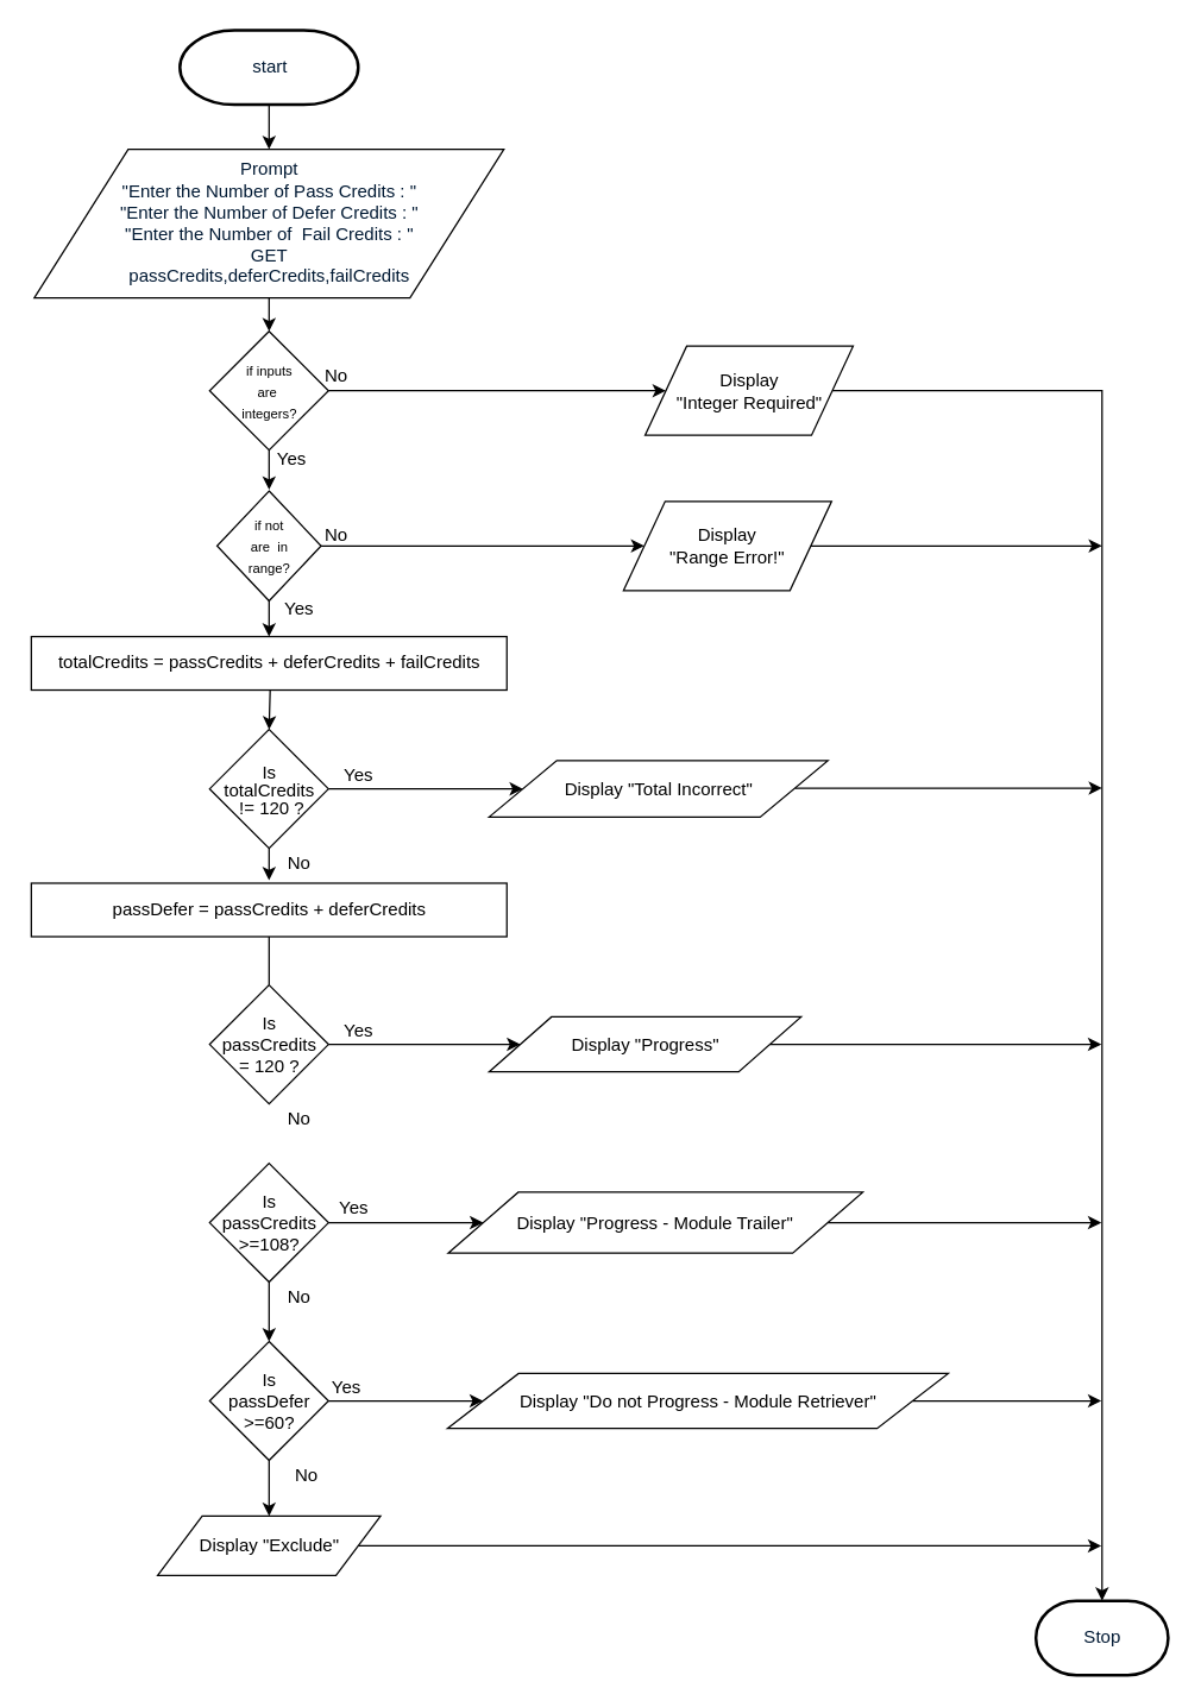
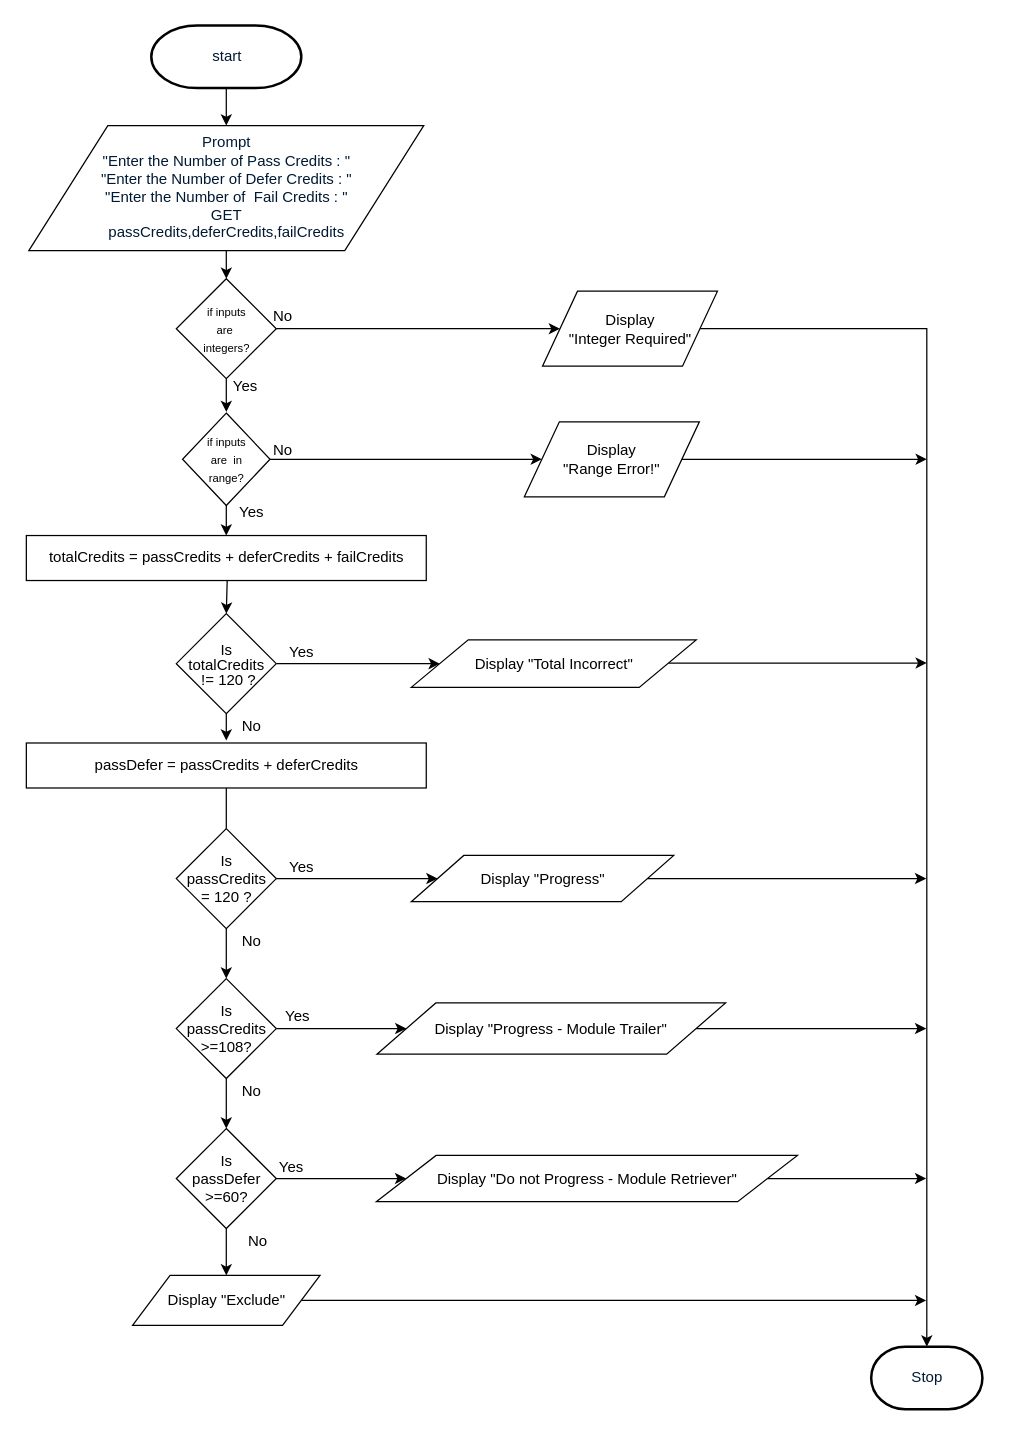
  <mxCell id="0" />
  <mxCell id="1" parent="0" />
  <mxCell id="2" style="edgeStyle=orthogonalEdgeStyle;rounded=0;orthogonalLoop=1;jettySize=auto;html=1;exitX=0.5;exitY=1;exitDx=0;exitDy=0;exitPerimeter=0;entryX=0.5;entryY=0;entryDx=0;entryDy=0;" parent="1" source="3" target="54" edge="1"><mxGeometry relative="1" as="geometry" /></mxCell>
  <mxCell id="3" value="start" style="shape=mxgraph.flowchart.terminator;fillColor=#FFFFFF;strokeColor=#000000;strokeWidth=2;gradientColor=none;gradientDirection=north;fontColor=#001933;fontStyle=0;html=1;" parent="1" vertex="1"><mxGeometry x="120.5" y="20" width="120" height="50" as="geometry" /></mxCell>
  <mxCell id="4" style="edgeStyle=orthogonalEdgeStyle;rounded=0;orthogonalLoop=1;jettySize=auto;html=1;entryX=0;entryY=0.5;entryDx=0;entryDy=0;" parent="1" source="6" target="15" edge="1"><mxGeometry relative="1" as="geometry" /></mxCell>
  <mxCell id="5" style="edgeStyle=orthogonalEdgeStyle;rounded=0;orthogonalLoop=1;jettySize=auto;html=1;exitX=0.5;exitY=1;exitDx=0;exitDy=0;entryX=0.5;entryY=-0.012;entryDx=0;entryDy=0;entryPerimeter=0;" edge="1" parent="1" source="6" target="55"><mxGeometry relative="1" as="geometry" /></mxCell>
  <mxCell id="6" value="&lt;font style=&quot;font-size: 9px&quot;&gt;if inputs&lt;br&gt;are&amp;nbsp;&lt;br&gt;integers?&lt;/font&gt;" style="rhombus;whiteSpace=wrap;html=1;" parent="1" vertex="1"><mxGeometry x="140.5" y="222.5" width="80" height="80" as="geometry" /></mxCell>
  <mxCell id="7" value="Yes" style="text;html=1;strokeColor=none;fillColor=none;align=center;verticalAlign=middle;whiteSpace=wrap;rounded=0;" parent="1" vertex="1"><mxGeometry x="175.5" y="299" width="40" height="20" as="geometry" /></mxCell>
  <mxCell id="8" style="edgeStyle=orthogonalEdgeStyle;rounded=0;orthogonalLoop=1;jettySize=auto;html=1;entryX=0.5;entryY=0;entryDx=0;entryDy=0;" parent="1" source="55" target="17" edge="1"><mxGeometry relative="1" as="geometry"><mxPoint x="180.5" y="475.5" as="targetPoint" /><mxPoint x="181" y="357.5" as="sourcePoint" /></mxGeometry></mxCell>
  <mxCell id="9" style="edgeStyle=orthogonalEdgeStyle;rounded=0;orthogonalLoop=1;jettySize=auto;html=1;exitX=1;exitY=0.5;exitDx=0;exitDy=0;" parent="1" source="55" target="13" edge="1"><mxGeometry relative="1" as="geometry"><mxPoint x="540.5" y="395.5" as="targetPoint" /></mxGeometry></mxCell>
  <mxCell id="10" value="" style="endArrow=classic;html=1;exitX=0.5;exitY=1;exitDx=0;exitDy=0;" parent="1" source="55" edge="1"><mxGeometry width="50" height="50" relative="1" as="geometry"><mxPoint x="408.5" y="401.5" as="sourcePoint" /><mxPoint x="180.5" y="381.5" as="targetPoint" /></mxGeometry></mxCell>
  <mxCell id="11" value="Yes" style="text;html=1;strokeColor=none;fillColor=none;align=center;verticalAlign=middle;whiteSpace=wrap;rounded=0;" parent="1" vertex="1"><mxGeometry x="180.5" y="400" width="40" height="20" as="geometry" /></mxCell>
  <mxCell id="12" style="edgeStyle=orthogonalEdgeStyle;rounded=0;orthogonalLoop=1;jettySize=auto;html=1;" parent="1" source="13" edge="1"><mxGeometry relative="1" as="geometry"><mxPoint x="741" y="367" as="targetPoint" /><Array as="points"><mxPoint x="719" y="367" /><mxPoint x="719" y="367" /></Array></mxGeometry></mxCell>
  <mxCell id="13" value="Display&lt;br&gt;&quot;Range Error!&quot;" style="shape=parallelogram;perimeter=parallelogramPerimeter;whiteSpace=wrap;html=1;" parent="1" vertex="1"><mxGeometry x="419" y="337" width="140" height="60" as="geometry" /></mxCell>
  <mxCell id="14" style="edgeStyle=orthogonalEdgeStyle;rounded=0;orthogonalLoop=1;jettySize=auto;html=1;exitX=1;exitY=0.5;exitDx=0;exitDy=0;" edge="1" parent="1" source="15" target="37"><mxGeometry relative="1" as="geometry" /></mxCell>
  <mxCell id="15" value="Display&lt;br&gt;&quot;Integer Required&quot;" style="shape=parallelogram;perimeter=parallelogramPerimeter;whiteSpace=wrap;html=1;" parent="1" vertex="1"><mxGeometry x="433.5" y="232.5" width="140" height="60" as="geometry" /></mxCell>
  <mxCell id="16" style="edgeStyle=orthogonalEdgeStyle;rounded=0;orthogonalLoop=1;jettySize=auto;html=1;exitX=0.5;exitY=1;exitDx=0;exitDy=0;entryX=0;entryY=0.5;entryDx=0;entryDy=0;" parent="1" target="22" edge="1"><mxGeometry relative="1" as="geometry"><mxPoint x="180.707" y="437.586" as="sourcePoint" /></mxGeometry></mxCell>
  <mxCell id="17" value="&lt;span style=&quot;text-align: left&quot;&gt;totalCredits = passCredits + deferCredits + failCredits&lt;/span&gt;" style="rounded=0;whiteSpace=wrap;html=1;" parent="1" vertex="1"><mxGeometry x="20.5" y="428" width="320" height="36" as="geometry" /></mxCell>
  <mxCell id="18" value="No" style="text;html=1;strokeColor=none;fillColor=none;align=center;verticalAlign=middle;whiteSpace=wrap;rounded=0;" parent="1" vertex="1"><mxGeometry x="205.5" y="242.5" width="40" height="20" as="geometry" /></mxCell>
  <mxCell id="19" value="No" style="text;html=1;strokeColor=none;fillColor=none;align=center;verticalAlign=middle;whiteSpace=wrap;rounded=0;" parent="1" vertex="1"><mxGeometry x="205.5" y="349.5" width="40" height="20" as="geometry" /></mxCell>
  <mxCell id="20" style="edgeStyle=orthogonalEdgeStyle;rounded=0;orthogonalLoop=1;jettySize=auto;html=1;exitX=1;exitY=0.5;exitDx=0;exitDy=0;entryX=0.5;entryY=0;entryDx=0;entryDy=0;" parent="1" source="22" edge="1"><mxGeometry relative="1" as="geometry"><mxPoint x="180.5" y="592" as="targetPoint" /></mxGeometry></mxCell>
  <mxCell id="21" value="" style="edgeStyle=orthogonalEdgeStyle;rounded=0;orthogonalLoop=1;jettySize=auto;html=1;" parent="1" source="22" target="39" edge="1"><mxGeometry relative="1" as="geometry" /></mxCell>
  <mxCell id="22" value="&lt;p style=&quot;line-height: 100%&quot;&gt;Is&lt;br&gt;totalCredits&lt;br&gt;&amp;nbsp;!= 120 ?&lt;br style=&quot;font-size: 1px&quot;&gt;&lt;/p&gt;" style="rhombus;whiteSpace=wrap;html=1;direction=south;" parent="1" vertex="1"><mxGeometry x="140.5" y="490.5" width="80" height="80" as="geometry" /></mxCell>
+ <mxCell id="23" style="edgeStyle=orthogonalEdgeStyle;rounded=0;orthogonalLoop=1;jettySize=auto;html=1;exitX=0.5;exitY=1;exitDx=0;exitDy=0;entryX=0.5;entryY=0;entryDx=0;entryDy=0;" parent="1" source="25" target="28" edge="1"><mxGeometry relative="1" as="geometry" /></mxCell>
  <mxCell id="24" value="" style="edgeStyle=orthogonalEdgeStyle;rounded=0;orthogonalLoop=1;jettySize=auto;html=1;" parent="1" source="25" target="41" edge="1"><mxGeometry relative="1" as="geometry" /></mxCell>
  <mxCell id="25" value="Is&lt;br&gt;passCredits&lt;br&gt;= 120 ?" style="rhombus;whiteSpace=wrap;html=1;" parent="1" vertex="1"><mxGeometry x="140.5" y="662.5" width="80" height="80" as="geometry" /></mxCell>
  <mxCell id="26" style="edgeStyle=orthogonalEdgeStyle;rounded=0;orthogonalLoop=1;jettySize=auto;html=1;exitX=0.5;exitY=1;exitDx=0;exitDy=0;entryX=0.5;entryY=0;entryDx=0;entryDy=0;" parent="1" source="28" target="31" edge="1"><mxGeometry relative="1" as="geometry" /></mxCell>
  <mxCell id="27" value="" style="edgeStyle=orthogonalEdgeStyle;rounded=0;orthogonalLoop=1;jettySize=auto;html=1;" parent="1" source="28" target="43" edge="1"><mxGeometry relative="1" as="geometry" /></mxCell>
  <mxCell id="28" value="Is&lt;br&gt;passCredits&lt;br&gt;&amp;gt;=108?" style="rhombus;whiteSpace=wrap;html=1;" parent="1" vertex="1"><mxGeometry x="140.5" y="782.5" width="80" height="80" as="geometry" /></mxCell>
  <mxCell id="29" value="" style="edgeStyle=orthogonalEdgeStyle;rounded=0;orthogonalLoop=1;jettySize=auto;html=1;" parent="1" source="31" target="45" edge="1"><mxGeometry relative="1" as="geometry" /></mxCell>
  <mxCell id="30" style="edgeStyle=orthogonalEdgeStyle;rounded=0;orthogonalLoop=1;jettySize=auto;html=1;exitX=0.5;exitY=1;exitDx=0;exitDy=0;entryX=0.5;entryY=0;entryDx=0;entryDy=0;" parent="1" source="31" target="36" edge="1"><mxGeometry relative="1" as="geometry" /></mxCell>
  <mxCell id="31" value="Is&lt;br&gt;passDefer&lt;br&gt;&amp;gt;=60?" style="rhombus;whiteSpace=wrap;html=1;" parent="1" vertex="1"><mxGeometry x="140.5" y="902.5" width="80" height="80" as="geometry" /></mxCell>
  <mxCell id="32" value="No" style="text;html=1;strokeColor=none;fillColor=none;align=center;verticalAlign=middle;whiteSpace=wrap;rounded=0;" parent="1" vertex="1"><mxGeometry x="180.5" y="570.5" width="40" height="20" as="geometry" /></mxCell>
  <mxCell id="33" value="No" style="text;html=1;strokeColor=none;fillColor=none;align=center;verticalAlign=middle;whiteSpace=wrap;rounded=0;" parent="1" vertex="1"><mxGeometry x="180.5" y="742.5" width="40" height="20" as="geometry" /></mxCell>
  <mxCell id="34" value="No" style="text;html=1;strokeColor=none;fillColor=none;align=center;verticalAlign=middle;whiteSpace=wrap;rounded=0;" parent="1" vertex="1"><mxGeometry x="180.5" y="862.5" width="40" height="20" as="geometry" /></mxCell>
  <mxCell id="35" style="edgeStyle=orthogonalEdgeStyle;rounded=0;orthogonalLoop=1;jettySize=auto;html=1;" parent="1" source="36" edge="1"><mxGeometry relative="1" as="geometry"><mxPoint x="740.5" y="1040" as="targetPoint" /></mxGeometry></mxCell>
  <mxCell id="36" value="Display &quot;Exclude&quot;" style="shape=parallelogram;perimeter=parallelogramPerimeter;whiteSpace=wrap;html=1;" parent="1" vertex="1"><mxGeometry x="105.5" y="1020" width="150" height="40" as="geometry" /></mxCell>
  <mxCell id="37" value="Stop" style="shape=mxgraph.flowchart.terminator;fillColor=#FFFFFF;strokeColor=#000000;strokeWidth=2;gradientColor=none;gradientDirection=north;fontColor=#001933;fontStyle=0;html=1;" parent="1" vertex="1"><mxGeometry x="696.5" y="1077" width="89" height="50" as="geometry" /></mxCell>
  <mxCell id="38" style="edgeStyle=orthogonalEdgeStyle;rounded=0;orthogonalLoop=1;jettySize=auto;html=1;" parent="1" source="39" edge="1"><mxGeometry relative="1" as="geometry"><mxPoint x="741" y="530" as="targetPoint" /></mxGeometry></mxCell>
  <mxCell id="39" value="Display &quot;Total Incorrect&quot;" style="shape=parallelogram;perimeter=parallelogramPerimeter;whiteSpace=wrap;html=1;" parent="1" vertex="1"><mxGeometry x="328.5" y="511.5" width="228" height="38" as="geometry" /></mxCell>
  <mxCell id="40" style="edgeStyle=orthogonalEdgeStyle;rounded=0;orthogonalLoop=1;jettySize=auto;html=1;" parent="1" source="41" edge="1"><mxGeometry relative="1" as="geometry"><mxPoint x="740.5" y="702.5" as="targetPoint" /></mxGeometry></mxCell>
  <mxCell id="41" value="Display &quot;Progress&quot;" style="shape=parallelogram;perimeter=parallelogramPerimeter;whiteSpace=wrap;html=1;" parent="1" vertex="1"><mxGeometry x="328.5" y="684" width="210" height="37" as="geometry" /></mxCell>
  <mxCell id="42" style="edgeStyle=orthogonalEdgeStyle;rounded=0;orthogonalLoop=1;jettySize=auto;html=1;" parent="1" source="43" edge="1"><mxGeometry relative="1" as="geometry"><mxPoint x="740.5" y="822.5" as="targetPoint" /></mxGeometry></mxCell>
  <mxCell id="43" value="Display &quot;Progress - Module Trailer&quot;" style="shape=parallelogram;perimeter=parallelogramPerimeter;whiteSpace=wrap;html=1;size=0.169;" parent="1" vertex="1"><mxGeometry x="301" y="802" width="279" height="41" as="geometry" /></mxCell>
  <mxCell id="44" style="edgeStyle=orthogonalEdgeStyle;rounded=0;orthogonalLoop=1;jettySize=auto;html=1;" parent="1" source="45" edge="1"><mxGeometry relative="1" as="geometry"><mxPoint x="740.5" y="942.5" as="targetPoint" /></mxGeometry></mxCell>
  <mxCell id="45" value="Display &quot;Do not Progress - Module Retriever&quot;" style="shape=parallelogram;perimeter=parallelogramPerimeter;whiteSpace=wrap;html=1;size=0.142;" parent="1" vertex="1"><mxGeometry x="300.5" y="924" width="337" height="37" as="geometry" /></mxCell>
  <mxCell id="46" value="" style="edgeStyle=orthogonalEdgeStyle;rounded=0;orthogonalLoop=1;jettySize=auto;html=1;endArrow=none;" parent="1" source="47" target="25" edge="1"><mxGeometry relative="1" as="geometry" /></mxCell>
  <mxCell id="47" value="&lt;span style=&quot;text-align: left&quot;&gt;passDefer = passCredits + deferCredits&lt;/span&gt;" style="rounded=0;whiteSpace=wrap;html=1;" parent="1" vertex="1"><mxGeometry x="20.5" y="594" width="320" height="36" as="geometry" /></mxCell>
  <mxCell id="48" value="Yes" style="text;html=1;strokeColor=none;fillColor=none;align=center;verticalAlign=middle;whiteSpace=wrap;rounded=0;" parent="1" vertex="1"><mxGeometry x="220.5" y="511.5" width="40" height="20" as="geometry" /></mxCell>
  <mxCell id="49" value="Yes" style="text;html=1;strokeColor=none;fillColor=none;align=center;verticalAlign=middle;whiteSpace=wrap;rounded=0;" parent="1" vertex="1"><mxGeometry x="220.5" y="684" width="40" height="20" as="geometry" /></mxCell>
  <mxCell id="50" value="Yes" style="text;html=1;resizable=0;points=[];autosize=1;align=left;verticalAlign=top;spacingTop=-4;" parent="1" vertex="1"><mxGeometry x="225.5" y="802.5" width="30" height="20" as="geometry" /></mxCell>
  <mxCell id="51" value="Yes" style="text;html=1;resizable=0;points=[];autosize=1;align=left;verticalAlign=top;spacingTop=-4;" parent="1" vertex="1"><mxGeometry x="220.5" y="924" width="30" height="20" as="geometry" /></mxCell>
  <mxCell id="52" value="No" style="text;html=1;strokeColor=none;fillColor=none;align=center;verticalAlign=middle;whiteSpace=wrap;rounded=0;" parent="1" vertex="1"><mxGeometry x="185.5" y="982.5" width="40" height="20" as="geometry" /></mxCell>
  <mxCell id="53" style="edgeStyle=orthogonalEdgeStyle;rounded=0;orthogonalLoop=1;jettySize=auto;html=1;exitX=0.5;exitY=1;exitDx=0;exitDy=0;entryX=0.5;entryY=0;entryDx=0;entryDy=0;" edge="1" parent="1" source="54" target="6"><mxGeometry relative="1" as="geometry" /></mxCell>
  <mxCell id="54" value="&lt;span style=&quot;color: rgb(0 , 25 , 51)&quot;&gt;Prompt&lt;/span&gt;&lt;br style=&quot;color: rgb(0 , 25 , 51)&quot;&gt;&lt;span style=&quot;color: rgb(0 , 25 , 51)&quot;&gt;&quot;Enter the Number of Pass Credits : &quot;&lt;/span&gt;&lt;br style=&quot;color: rgb(0 , 25 , 51)&quot;&gt;&lt;span style=&quot;color: rgb(0 , 25 , 51)&quot;&gt;&quot;Enter the Number of Defer Credits : &quot;&lt;/span&gt;&lt;br style=&quot;color: rgb(0 , 25 , 51)&quot;&gt;&lt;span style=&quot;color: rgb(0 , 25 , 51)&quot;&gt;&quot;Enter the Number of&amp;nbsp; Fail Credits : &quot;&lt;/span&gt;&lt;br style=&quot;color: rgb(0 , 25 , 51)&quot;&gt;&lt;span style=&quot;color: rgb(0 , 25 , 51)&quot;&gt;GET&lt;/span&gt;&lt;br style=&quot;color: rgb(0 , 25 , 51)&quot;&gt;&lt;span style=&quot;color: rgb(0 , 25 , 51)&quot;&gt;passCredits,deferCredits,failCredits&lt;/span&gt;" style="shape=parallelogram;perimeter=parallelogramPerimeter;whiteSpace=wrap;html=1;" parent="1" vertex="1"><mxGeometry x="22.5" y="100" width="316" height="100" as="geometry" /></mxCell>
- <mxCell id="55" value="&lt;font style=&quot;font-size: 9px&quot;&gt;if not&lt;br&gt;are&amp;nbsp; in&lt;br&gt;range?&lt;/font&gt;" style="rhombus;whiteSpace=wrap;html=1;" parent="1" vertex="1"><mxGeometry x="145.5" y="330" width="70" height="74" as="geometry" /></mxCell>
+ <mxCell id="55" value="&lt;font style=&quot;font-size: 9px&quot;&gt;if inputs&lt;br&gt;are&amp;nbsp; in&lt;br&gt;range?&lt;/font&gt;" style="rhombus;whiteSpace=wrap;html=1;" parent="1" vertex="1"><mxGeometry x="145.5" y="330" width="70" height="74" as="geometry" /></mxCell>
